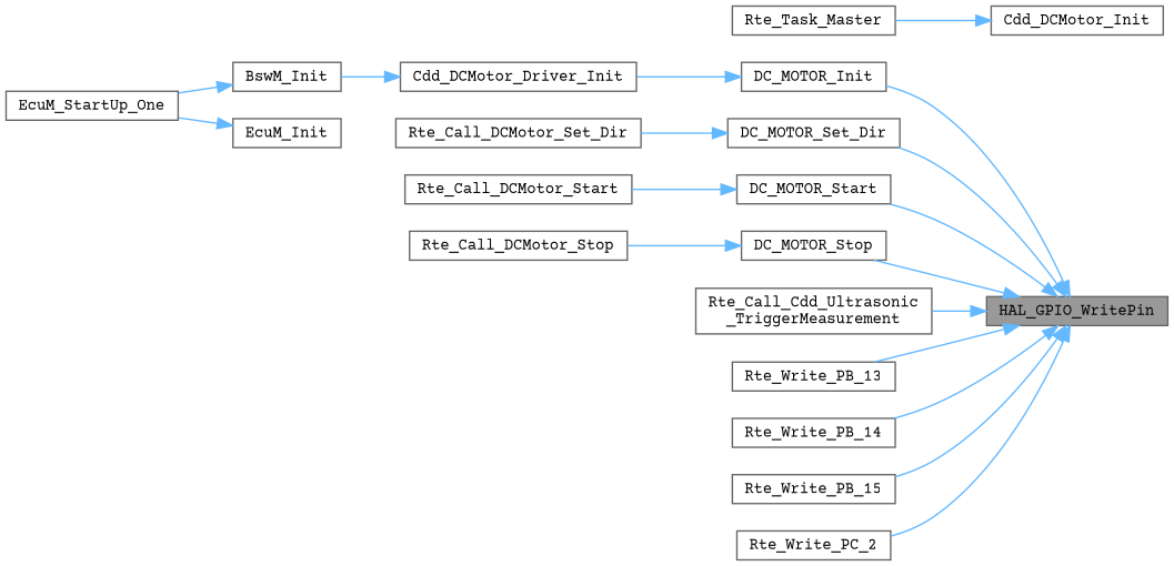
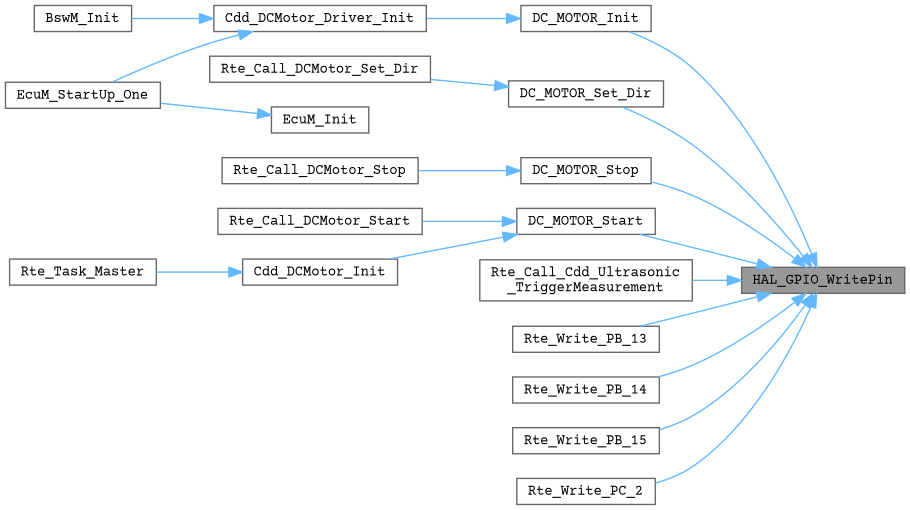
  digraph {
    fontname="Courier Prime"
    rankdir=RL
    node [color=grey40 fillcolor=white fontname="Courier Prime" fontsize=10 shape=box style=filled]
    edge [color=steelblue1 dir=back fontname="Courier Prime" fontsize=10 labelfontname=Helvetica labelfontsize=10 style=solid]
    n1 [color=gray40 fillcolor=grey60 fontcolor=black height=0.2 label=HAL_GPIO_WritePin width=0.4]
    n2 [height=0.2 label=DC_MOTOR_Init width=0.4]
    n3 [height=0.2 label=DC_MOTOR_Set_Dir width=0.4]
    n4 [height=0.2 label=DC_MOTOR_Start width=0.4]
    n5 [height=0.2 label=DC_MOTOR_Stop width=0.4]
    n6 [height=0.2 label="Rte_Call_Cdd_Ultrasonic\l_TriggerMeasurement" width=0.4]
    n7 [height=0.2 label=Rte_Write_PB_13 width=0.4]
    n8 [height=0.2 label=Rte_Write_PB_14 width=0.4]
    n9 [height=0.2 label=Rte_Write_PB_15 width=0.4]
    n10 [height=0.2 label=Rte_Write_PC_2 width=0.4]
    n11 [height=0.2 label=Cdd_DCMotor_Driver_Init width=0.4]
    n12 [height=0.2 label=Rte_Call_DCMotor_Set_Dir width=0.4]
    n13 [height=0.2 label=Cdd_DCMotor_Init width=0.4]
    n14 [height=0.2 label=Rte_Call_DCMotor_Start width=0.4]
    n15 [height=0.2 label=Rte_Call_DCMotor_Stop width=0.4]
    n16 [height=0.2 label=BswM_Init width=0.4]
    n17 [height=0.2 label=EcuM_StartUp_One width=0.4]
    n18 [height=0.2 label=EcuM_Init width=0.4]
    n19 [height=0.2 label=Rte_Task_Master width=0.4]
    n1 -> n2
    n1 -> n3
    n1 -> n4
    n1 -> n5
    n1 -> n6
    n1 -> n7
    n1 -> n8
    n1 -> n9
    n1 -> n10
    n2 -> n11
    n3 -> n12
+   n4 -> n13
    n4 -> n14
    n5 -> n15
    n11 -> n16
    n13 -> n19
-   n16 -> n17
+   n11 -> n17
    n18 -> n17
  }
